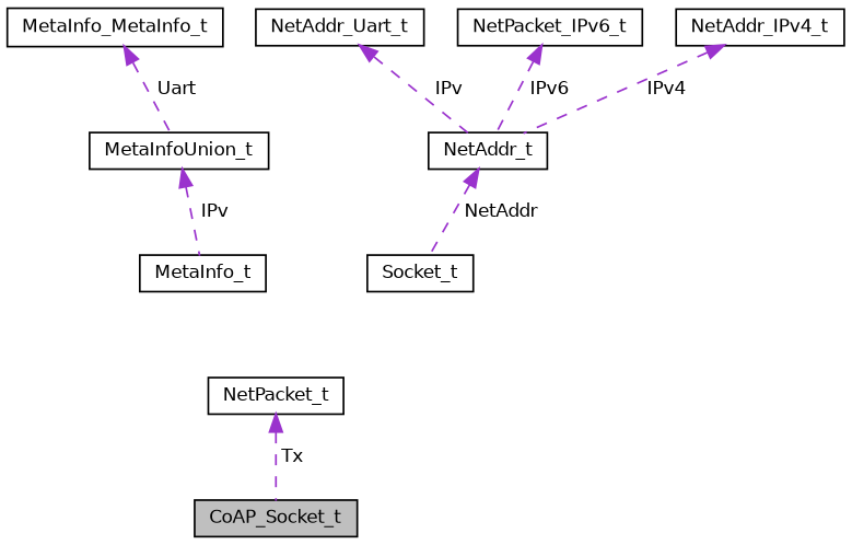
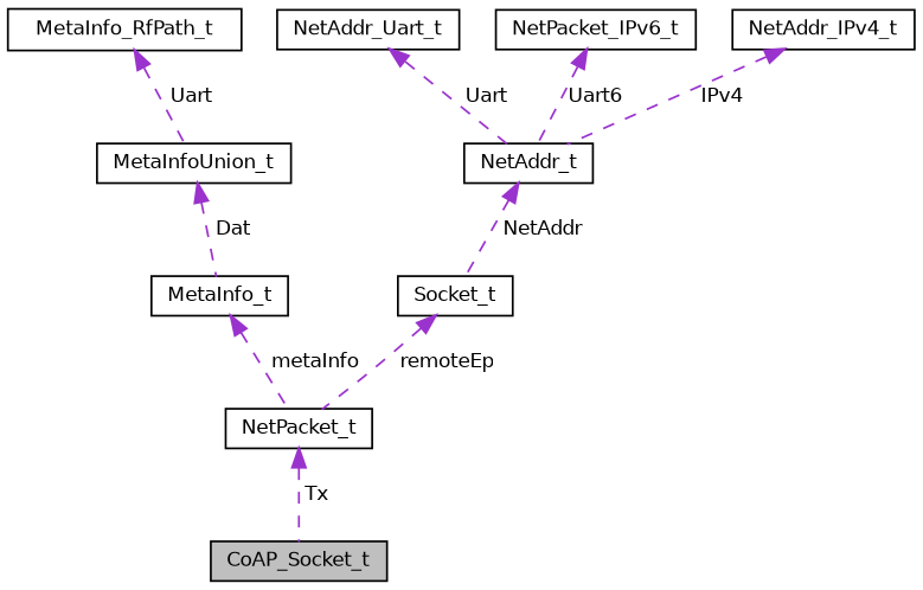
  digraph {
    node [color=black fillcolor=white fontname=Helvetica fontsize=10 shape=record style=filled]
    edge [color=darkorchid3 dir=back fontname=Helvetica fontsize=10 labelfontname=Helvetica labelfontsize=10 style=dashed]
    n1 [fillcolor=grey75 fontcolor=black height=0.2 label=CoAP_Socket_t width=0.4]
    n2 [height=0.2 label=NetPacket_t width=0.4]
    n3 [height=0.2 label=MetaInfo_t width=0.4]
    n4 [height=0.2 label=MetaInfoUnion_t width=0.4]
-   n5 [height=0.2 label=MetaInfo_MetaInfo_t width=0.4]
+   n5 [height=0.2 label=MetaInfo_RfPath_t width=0.4]
    n6 [height=0.2 label=Socket_t width=0.4]
    n7 [height=0.2 label=NetAddr_t width=0.4]
    n8 [height=0.2 label=NetAddr_Uart_t width=0.4]
    n9 [height=0.2 label=NetPacket_IPv6_t width=0.4]
    n10 [height=0.2 label=NetAddr_IPv4_t width=0.4]
    n2 -> n1 [label=" Tx"]
-   n4 -> n3 [label=" IPv"]
+   n3 -> n2 [label=" metaInfo"]
+   n4 -> n3 [label=" Dat"]
    n5 -> n4 [label=" Uart"]
+   n6 -> n2 [label=" remoteEp"]
    n7 -> n6 [label=" NetAddr"]
-   n8 -> n7 [label=" IPv"]
-   n9 -> n7 [label=" IPv6"]
+   n8 -> n7 [label=" Uart"]
+   n9 -> n7 [label=" Uart6"]
    n10 -> n7 [label=" IPv4"]
  }
